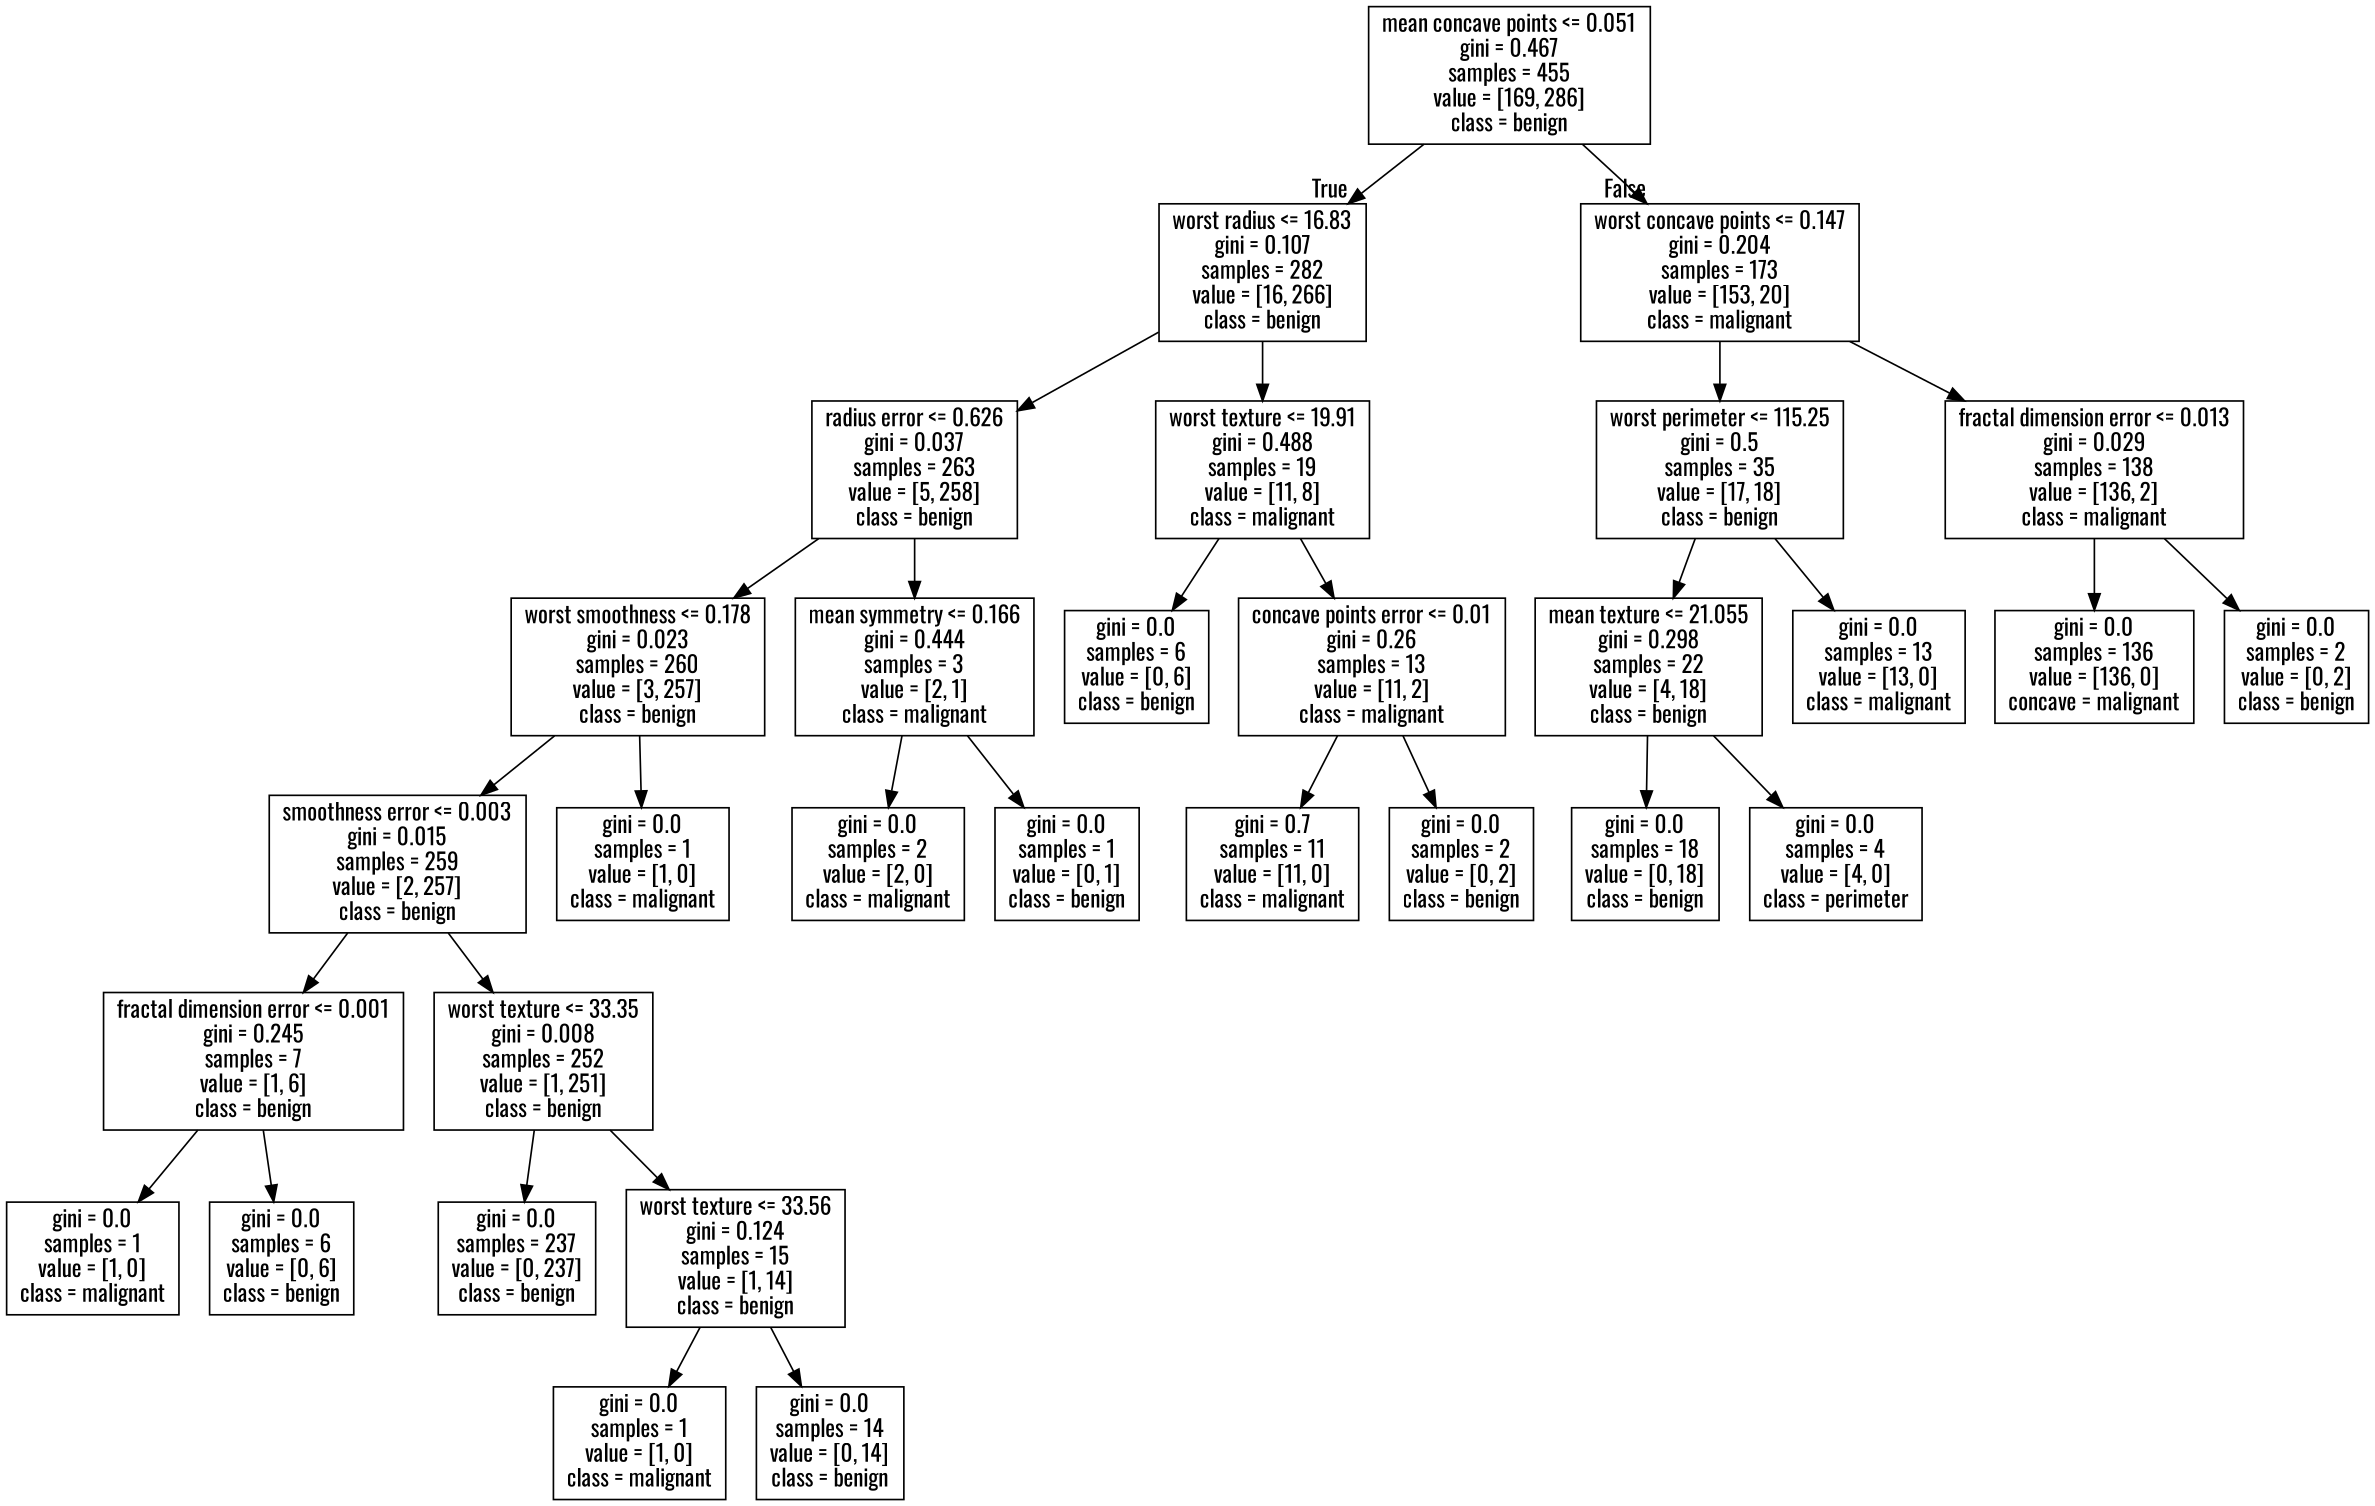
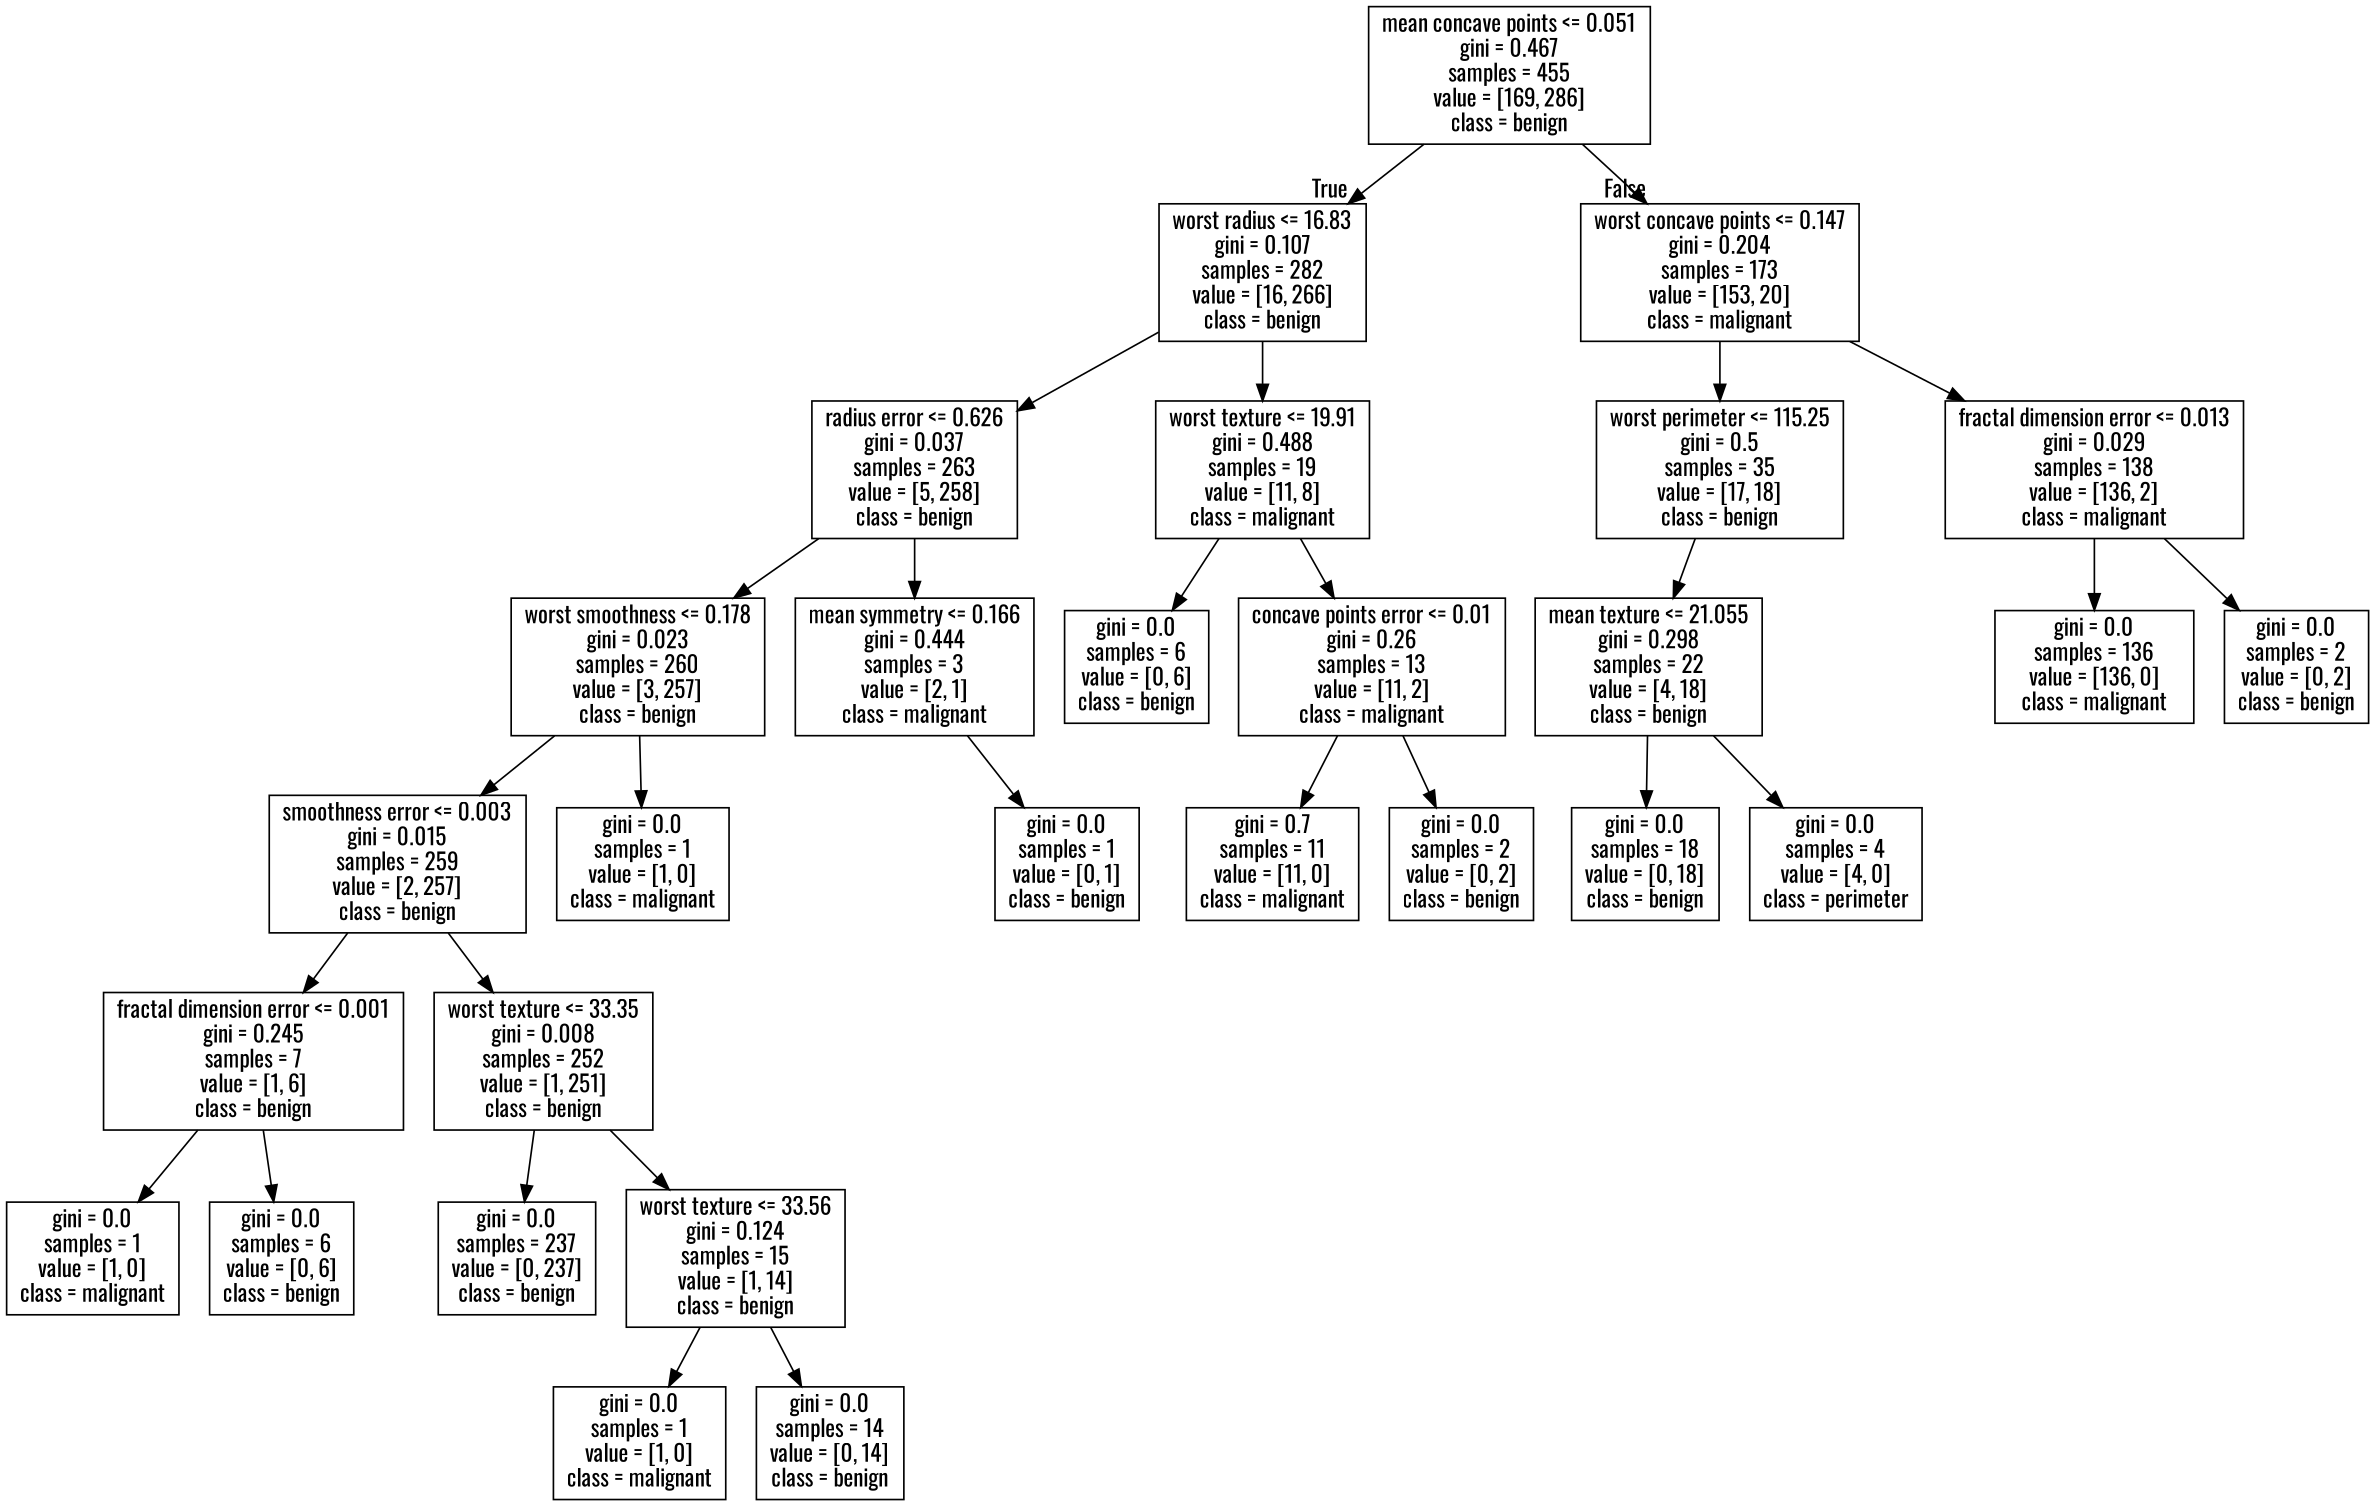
  digraph {
    fontname=Oswald
    node [fontname=Oswald shape=box]
    edge [fontname=Oswald]
    n1 [label="mean concave points <= 0.051\ngini = 0.467\nsamples = 455\nvalue = [169, 286]\nclass = benign"]
    n2 [label="worst radius <= 16.83\ngini = 0.107\nsamples = 282\nvalue = [16, 266]\nclass = benign"]
    n3 [label="worst concave points <= 0.147\ngini = 0.204\nsamples = 173\nvalue = [153, 20]\nclass = malignant"]
    n4 [label="radius error <= 0.626\ngini = 0.037\nsamples = 263\nvalue = [5, 258]\nclass = benign"]
    n5 [label="worst texture <= 19.91\ngini = 0.488\nsamples = 19\nvalue = [11, 8]\nclass = malignant"]
    n6 [label="worst perimeter <= 115.25\ngini = 0.5\nsamples = 35\nvalue = [17, 18]\nclass = benign"]
    n7 [label="fractal dimension error <= 0.013\ngini = 0.029\nsamples = 138\nvalue = [136, 2]\nclass = malignant"]
    n8 [label="worst smoothness <= 0.178\ngini = 0.023\nsamples = 260\nvalue = [3, 257]\nclass = benign"]
    n9 [label="mean symmetry <= 0.166\ngini = 0.444\nsamples = 3\nvalue = [2, 1]\nclass = malignant"]
    n10 [label="gini = 0.0\nsamples = 6\nvalue = [0, 6]\nclass = benign"]
    n11 [label="concave points error <= 0.01\ngini = 0.26\nsamples = 13\nvalue = [11, 2]\nclass = malignant"]
    n12 [label="smoothness error <= 0.003\ngini = 0.015\nsamples = 259\nvalue = [2, 257]\nclass = benign"]
    n13 [label="gini = 0.0\nsamples = 1\nvalue = [1, 0]\nclass = malignant"]
-   n14 [label="gini = 0.0\nsamples = 2\nvalue = [2, 0]\nclass = malignant"]
    n15 [label="gini = 0.0\nsamples = 1\nvalue = [0, 1]\nclass = benign"]
    n16 [label="fractal dimension error <= 0.001\ngini = 0.245\nsamples = 7\nvalue = [1, 6]\nclass = benign"]
    n17 [label="worst texture <= 33.35\ngini = 0.008\nsamples = 252\nvalue = [1, 251]\nclass = benign"]
    n18 [label="gini = 0.0\nsamples = 1\nvalue = [1, 0]\nclass = malignant"]
    n19 [label="gini = 0.0\nsamples = 6\nvalue = [0, 6]\nclass = benign"]
    n20 [label="gini = 0.0\nsamples = 237\nvalue = [0, 237]\nclass = benign"]
    n21 [label="worst texture <= 33.56\ngini = 0.124\nsamples = 15\nvalue = [1, 14]\nclass = benign"]
    n22 [label="gini = 0.0\nsamples = 1\nvalue = [1, 0]\nclass = malignant"]
    n23 [label="gini = 0.0\nsamples = 14\nvalue = [0, 14]\nclass = benign"]
    n24 [label="gini = 0.7\nsamples = 11\nvalue = [11, 0]\nclass = malignant"]
    n25 [label="gini = 0.0\nsamples = 2\nvalue = [0, 2]\nclass = benign"]
    n26 [label="mean texture <= 21.055\ngini = 0.298\nsamples = 22\nvalue = [4, 18]\nclass = benign"]
-   n27 [label="gini = 0.0\nsamples = 13\nvalue = [13, 0]\nclass = malignant"]
-   n28 [label="gini = 0.0\nsamples = 136\nvalue = [136, 0]\nconcave = malignant"]
+   n28 [label="gini = 0.0\nsamples = 136\nvalue = [136, 0]\nclass = malignant"]
    n29 [label="gini = 0.0\nsamples = 2\nvalue = [0, 2]\nclass = benign"]
    n30 [label="gini = 0.0\nsamples = 18\nvalue = [0, 18]\nclass = benign"]
    n31 [label="gini = 0.0\nsamples = 4\nvalue = [4, 0]\nclass = perimeter"]
    n1 -> n2 [headlabel=True labelangle=45 labeldistance=2.5]
    n1 -> n3 [headlabel=False labelangle=-45 labeldistance=2.5]
    n2 -> n4
    n2 -> n5
    n3 -> n6
    n3 -> n7
    n4 -> n8
    n4 -> n9
    n5 -> n10
    n5 -> n11
    n6 -> n26
-   n6 -> n27
    n7 -> n28
    n7 -> n29
    n8 -> n12
    n8 -> n13
-   n9 -> n14
    n9 -> n15
    n11 -> n24
    n11 -> n25
    n12 -> n16
    n12 -> n17
    n16 -> n18
    n16 -> n19
    n17 -> n20
    n17 -> n21
    n21 -> n22
    n21 -> n23
    n26 -> n30
    n26 -> n31
  }
